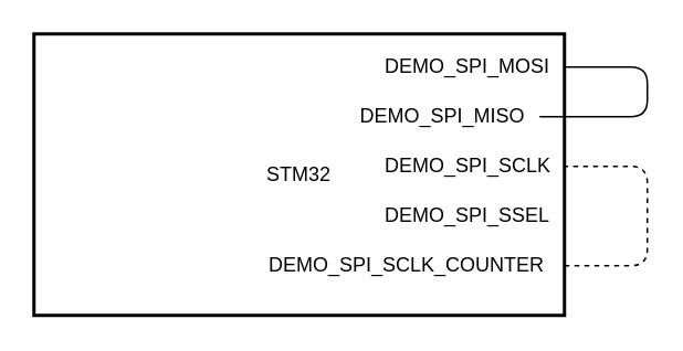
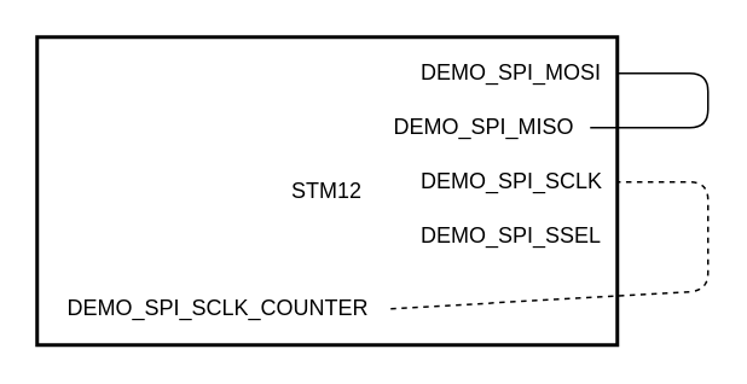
  <mxCell id="0" />
  <mxCell id="1" parent="0" />
- <mxCell id="2" value="STM32" style="rounded=0;whiteSpace=wrap;html=1;strokeWidth=2;fillColor=none;" parent="1" vertex="1"><mxGeometry x="20" y="20" width="320" height="170" as="geometry" /></mxCell>
+ <mxCell id="2" value="STM12" style="rounded=0;whiteSpace=wrap;html=1;strokeWidth=2;fillColor=none;" parent="1" vertex="1"><mxGeometry x="20" y="20" width="320" height="170" as="geometry" /></mxCell>
  <mxCell id="3" value="DEMO_SPI_MOSI" style="text;html=1;strokeColor=none;fillColor=none;align=left;verticalAlign=middle;whiteSpace=wrap;rounded=0;" vertex="1" parent="1"><mxGeometry x="230" y="30" width="110" height="20" as="geometry" /></mxCell>
  <mxCell id="4" value="DEMO_SPI_MISO" style="text;html=1;strokeColor=none;fillColor=none;align=left;verticalAlign=middle;whiteSpace=wrap;rounded=0;" vertex="1" parent="1"><mxGeometry x="215" y="60" width="110" height="20" as="geometry" /></mxCell>
  <mxCell id="5" value="DEMO_SPI_SCLK" style="text;html=1;strokeColor=none;fillColor=none;align=left;verticalAlign=middle;whiteSpace=wrap;rounded=0;" vertex="1" parent="1"><mxGeometry x="230" y="90" width="110" height="20" as="geometry" /></mxCell>
  <mxCell id="6" value="DEMO_SPI_SSEL" style="text;html=1;strokeColor=none;fillColor=none;align=left;verticalAlign=middle;whiteSpace=wrap;rounded=0;" vertex="1" parent="1"><mxGeometry x="230" y="120" width="110" height="20" as="geometry" /></mxCell>
- <mxCell id="7" value="DEMO_SPI_SCLK_COUNTER" style="text;html=1;strokeColor=none;fillColor=none;align=left;verticalAlign=middle;whiteSpace=wrap;rounded=0;" vertex="1" parent="1"><mxGeometry x="160" y="150" width="180" height="20" as="geometry" /></mxCell>
+ <mxCell id="7" value="DEMO_SPI_SCLK_COUNTER" style="text;html=1;strokeColor=none;fillColor=none;align=left;verticalAlign=middle;whiteSpace=wrap;rounded=0;" vertex="1" parent="1"><mxGeometry x="35" y="160" width="180" height="20" as="geometry" /></mxCell>
  <mxCell id="8" value="" style="endArrow=none;html=1;rounded=1;entryX=1;entryY=0.5;entryDx=0;entryDy=0;exitX=1;exitY=0.5;exitDx=0;exitDy=0;jumpStyle=none;shadow=0;sketch=0;dashed=1;" edge="1" parent="1" source="7" target="5"><mxGeometry width="50" height="50" relative="1" as="geometry"><mxPoint x="390" y="150" as="sourcePoint" /><mxPoint x="440" y="100" as="targetPoint" /><Array as="points"><mxPoint x="390" y="160" /><mxPoint x="390" y="100" /></Array></mxGeometry></mxCell>
  <mxCell id="9" value="" style="endArrow=none;html=1;rounded=1;exitX=1;exitY=0.5;exitDx=0;exitDy=0;jumpStyle=none;shadow=0;sketch=0;" edge="1" parent="1" source="4" target="3"><mxGeometry width="50" height="50" relative="1" as="geometry"><mxPoint x="340" y="100" as="sourcePoint" /><mxPoint x="340" y="40" as="targetPoint" /><Array as="points"><mxPoint x="390" y="70" /><mxPoint x="390" y="40" /></Array></mxGeometry></mxCell>
